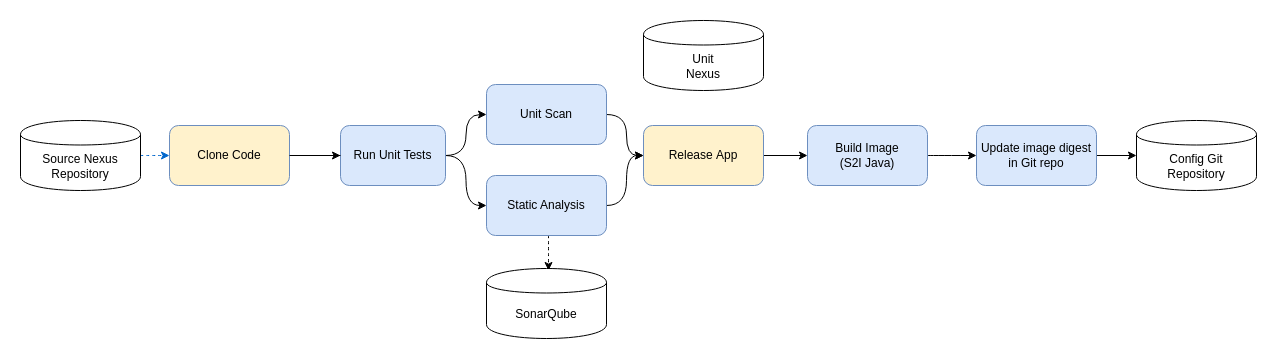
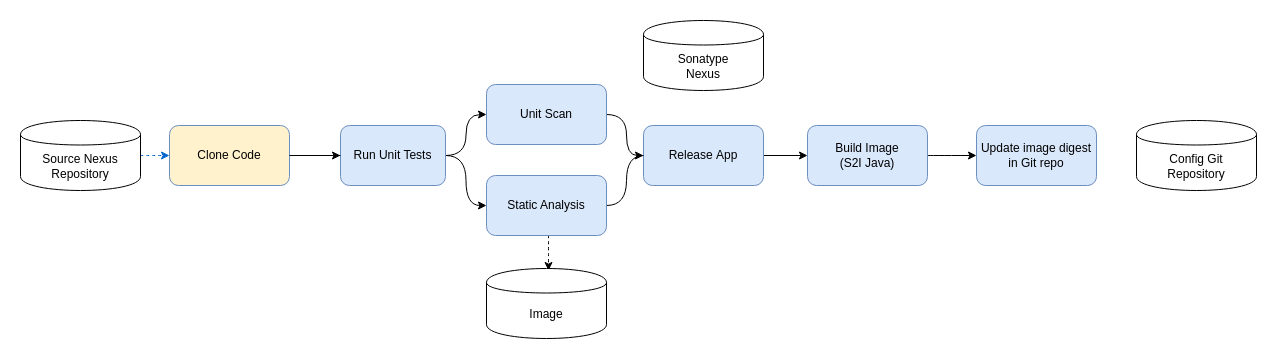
  <mxCell id="0" />
  <mxCell id="1" parent="0" />
  <mxCell id="2" style="edgeStyle=entityRelationEdgeStyle;rounded=0;orthogonalLoop=1;jettySize=auto;html=1;exitX=1;exitY=0.5;exitDx=0;exitDy=0;entryX=0;entryY=0.5;entryDx=0;entryDy=0;" edge="1" parent="1" source="3" target="22"><mxGeometry relative="1" as="geometry" /></mxCell>
  <mxCell id="3" value="Clone Code" style="rounded=1;whiteSpace=wrap;html=1;fillColor=#fff2cc;strokeColor=#6c8ebf;" parent="1" vertex="1"><mxGeometry x="169" y="125" width="120" height="60" as="geometry" /></mxCell>
  <mxCell id="4" style="edgeStyle=orthogonalEdgeStyle;curved=1;rounded=0;orthogonalLoop=1;jettySize=auto;html=1;exitX=1;exitY=0.5;exitDx=0;exitDy=0;entryX=0;entryY=0.5;entryDx=0;entryDy=0;dashed=1;strokeColor=#0066CC;" parent="1" source="5" target="3" edge="1"><mxGeometry relative="1" as="geometry"><mxPoint x="97" y="155" as="sourcePoint" /><mxPoint x="147" y="155" as="targetPoint" /></mxGeometry></mxCell>
  <mxCell id="5" value="Source Nexus&lt;br&gt;Repository" style="shape=cylinder;whiteSpace=wrap;html=1;boundedLbl=1;backgroundOutline=1;" parent="1" vertex="1"><mxGeometry x="20" y="120" width="120" height="70" as="geometry" /></mxCell>
  <mxCell id="6" style="edgeStyle=orthogonalEdgeStyle;curved=1;rounded=0;orthogonalLoop=1;jettySize=auto;html=1;entryX=0;entryY=0.5;entryDx=0;entryDy=0;" parent="1" source="16" target="8" edge="1"><mxGeometry relative="1" as="geometry" /></mxCell>
  <mxCell id="7" style="edgeStyle=orthogonalEdgeStyle;rounded=0;orthogonalLoop=1;jettySize=auto;html=1;exitX=1;exitY=0.5;exitDx=0;exitDy=0;entryX=0;entryY=0.5;entryDx=0;entryDy=0;" parent="1" source="8" target="15" edge="1"><mxGeometry relative="1" as="geometry" /></mxCell>
- <mxCell id="8" value="Release&amp;nbsp;App" style="rounded=1;whiteSpace=wrap;html=1;fillColor=#fff2cc;strokeColor=#6c8ebf;" parent="1" vertex="1"><mxGeometry x="643" y="125" width="120" height="60" as="geometry" /></mxCell>
+ <mxCell id="8" value="Release&amp;nbsp;App" style="rounded=1;whiteSpace=wrap;html=1;fillColor=#dae8fc;strokeColor=#6c8ebf;" parent="1" vertex="1"><mxGeometry x="643" y="125" width="120" height="60" as="geometry" /></mxCell>
  <mxCell id="9" style="edgeStyle=orthogonalEdgeStyle;curved=1;rounded=0;orthogonalLoop=1;jettySize=auto;html=1;exitX=0.5;exitY=1;exitDx=0;exitDy=0;entryX=0.5;entryY=0;entryDx=0;entryDy=0;dashed=1;" parent="1" edge="1"><mxGeometry relative="1" as="geometry"><mxPoint x="548" y="235" as="sourcePoint" /><mxPoint x="548" y="270" as="targetPoint" /></mxGeometry></mxCell>
- <mxCell id="10" style="edgeStyle=orthogonalEdgeStyle;curved=1;rounded=0;orthogonalLoop=1;jettySize=auto;html=1;exitX=1;exitY=0.5;exitDx=0;exitDy=0;entryX=0;entryY=0.5;entryDx=0;entryDy=0;" parent="1" source="11" target="8" edge="1"><mxGeometry relative="1" as="geometry"><mxPoint x="626" y="215" as="targetPoint" /></mxGeometry></mxCell>
+ <mxCell id="10" style="edgeStyle=orthogonalEdgeStyle;curved=1;rounded=0;orthogonalLoop=1;jettySize=auto;html=1;exitX=1;exitY=0.5;exitDx=0;exitDy=0;entryX=0;entryY=0.5;entryDx=0;entryDy=0;endArrow=none;" parent="1" source="11" target="8" edge="1"><mxGeometry relative="1" as="geometry"><mxPoint x="626" y="215" as="targetPoint" /></mxGeometry></mxCell>
  <mxCell id="11" value="Static Analysis" style="rounded=1;whiteSpace=wrap;html=1;fillColor=#dae8fc;strokeColor=#6c8ebf;" parent="1" vertex="1"><mxGeometry x="486" y="175" width="120" height="60" as="geometry" /></mxCell>
- <mxCell id="12" value="Unit &lt;br&gt;Nexus" style="shape=cylinder;whiteSpace=wrap;html=1;boundedLbl=1;backgroundOutline=1;" parent="1" vertex="1"><mxGeometry x="643" y="20" width="120" height="70" as="geometry" /></mxCell>
- <mxCell id="13" value="SonarQube" style="shape=cylinder;whiteSpace=wrap;html=1;boundedLbl=1;backgroundOutline=1;" parent="1" vertex="1"><mxGeometry x="486" y="268" width="120" height="70" as="geometry" /></mxCell>
+ <mxCell id="12" value="Sonatype &lt;br&gt;Nexus" style="shape=cylinder;whiteSpace=wrap;html=1;boundedLbl=1;backgroundOutline=1;" parent="1" vertex="1"><mxGeometry x="643" y="20" width="120" height="70" as="geometry" /></mxCell>
+ <mxCell id="13" value="Image" style="shape=cylinder;whiteSpace=wrap;html=1;boundedLbl=1;backgroundOutline=1;" parent="1" vertex="1"><mxGeometry x="486" y="268" width="120" height="70" as="geometry" /></mxCell>
  <mxCell id="14" style="edgeStyle=orthogonalEdgeStyle;curved=1;rounded=0;orthogonalLoop=1;jettySize=auto;html=1;exitX=1;exitY=0.5;exitDx=0;exitDy=0;entryX=0;entryY=0.5;entryDx=0;entryDy=0;strokeColor=#000000;" parent="1" source="15" target="18" edge="1"><mxGeometry relative="1" as="geometry" /></mxCell>
  <mxCell id="15" value="Build Image&lt;br&gt;(S2I Java)" style="rounded=1;whiteSpace=wrap;html=1;fillColor=#dae8fc;strokeColor=#6c8ebf;" parent="1" vertex="1"><mxGeometry x="807" y="125" width="120" height="60" as="geometry" /></mxCell>
  <mxCell id="16" value="Unit Scan" style="rounded=1;whiteSpace=wrap;html=1;fillColor=#dae8fc;strokeColor=#6c8ebf;" parent="1" vertex="1"><mxGeometry x="486" y="84" width="120" height="60" as="geometry" /></mxCell>
- <mxCell id="17" style="edgeStyle=orthogonalEdgeStyle;rounded=0;orthogonalLoop=1;jettySize=auto;html=1;exitX=1;exitY=0.5;exitDx=0;exitDy=0;entryX=0;entryY=0.5;entryDx=0;entryDy=0;" parent="1" source="18" target="19" edge="1"><mxGeometry relative="1" as="geometry" /></mxCell>
  <mxCell id="18" value="Update image digest in Git repo" style="rounded=1;whiteSpace=wrap;html=1;fillColor=#dae8fc;strokeColor=#6c8ebf;" parent="1" vertex="1"><mxGeometry x="976" y="125" width="120" height="60" as="geometry" /></mxCell>
  <mxCell id="19" value="Config Git&lt;br&gt;Repository" style="shape=cylinder;whiteSpace=wrap;html=1;boundedLbl=1;backgroundOutline=1;" parent="1" vertex="1"><mxGeometry x="1136" y="120" width="120" height="70" as="geometry" /></mxCell>
  <mxCell id="20" style="edgeStyle=orthogonalEdgeStyle;orthogonalLoop=1;jettySize=auto;html=1;exitX=1;exitY=0.5;exitDx=0;exitDy=0;entryX=0;entryY=0.5;entryDx=0;entryDy=0;curved=1;" edge="1" parent="1" source="22" target="16"><mxGeometry relative="1" as="geometry" /></mxCell>
  <mxCell id="21" style="edgeStyle=orthogonalEdgeStyle;orthogonalLoop=1;jettySize=auto;html=1;exitX=1;exitY=0.5;exitDx=0;exitDy=0;curved=1;" edge="1" parent="1" source="22" target="11"><mxGeometry relative="1" as="geometry" /></mxCell>
  <mxCell id="22" value="Run Unit Tests" style="rounded=1;whiteSpace=wrap;html=1;fillColor=#dae8fc;strokeColor=#6c8ebf;" vertex="1" parent="1"><mxGeometry x="340" y="125" width="105" height="60" as="geometry" /></mxCell>
  <mxCell id="23" value="" style="edgeStyle=orthogonalEdgeStyle;curved=1;rounded=0;orthogonalLoop=1;jettySize=auto;html=1;exitX=1;exitY=0.5;exitDx=0;exitDy=0;entryX=0;entryY=0.5;entryDx=0;entryDy=0;endArrow=none;" edge="1" parent="1" source="3" target="22"><mxGeometry relative="1" as="geometry"><mxPoint x="289" y="155" as="sourcePoint" /><mxPoint x="440" y="205" as="targetPoint" /></mxGeometry></mxCell>
